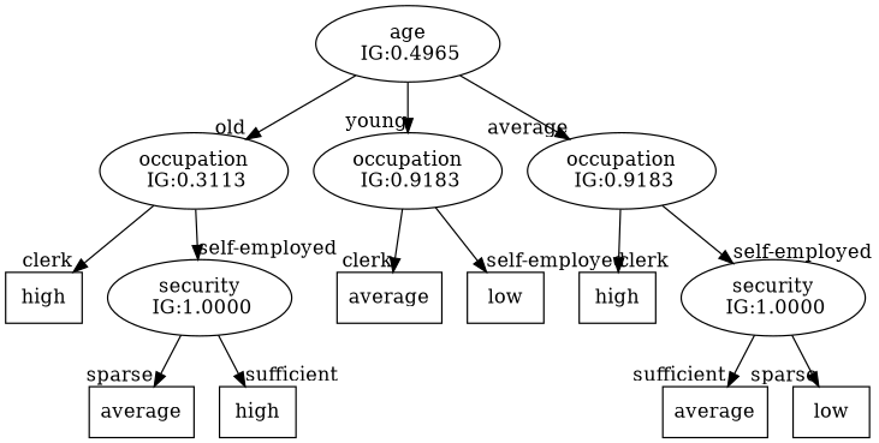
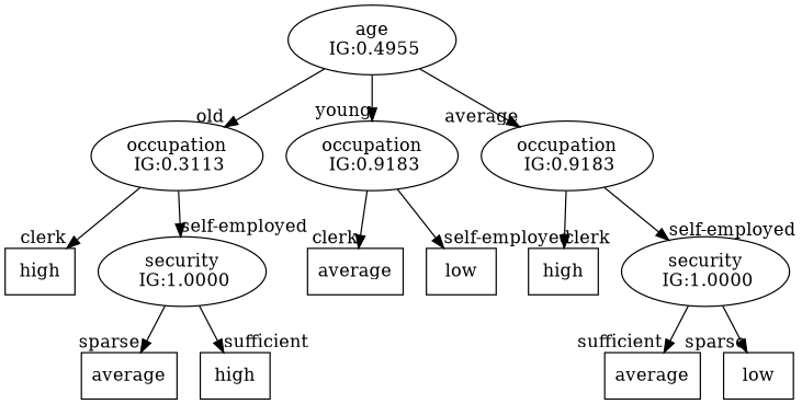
  digraph {
    node [shape=box]
    edge [headlabel=clerk labelangle=45 labeldistance=2.5]
-   n1 [label="age\n IG:0.4965" shape=ellipse]
+   n1 [label="age\n IG:0.4955" shape=ellipse]
    n2 [label="occupation\n IG:0.3113" shape=ellipse]
    n3 [label="occupation\n IG:0.9183" shape=ellipse]
    n4 [label="occupation\n IG:0.9183" shape=ellipse]
    n5 [label=high]
    n6 [label="security\n IG:1.0000" shape=ellipse]
    n7 [label=average]
    n8 [label=high]
    n9 [label=average]
    n10 [label=low]
    n11 [label=high]
    n12 [label="security\n IG:1.0000" shape=ellipse]
    n13 [label=average]
    n14 [label=low]
    n1 -> n2 [headlabel=old]
    n1 -> n3 [headlabel=young]
    n1 -> n4 [headlabel=average]
    n2 -> n5
    n2 -> n6 [headlabel="self-employed"]
    n3 -> n9
    n3 -> n10 [headlabel="self-employed"]
    n4 -> n11
    n4 -> n12 [headlabel="self-employed"]
    n6 -> n7 [headlabel=sparse]
    n6 -> n8 [headlabel=sufficient]
    n12 -> n13 [headlabel=sufficient]
    n12 -> n14 [headlabel=sparse]
  }
